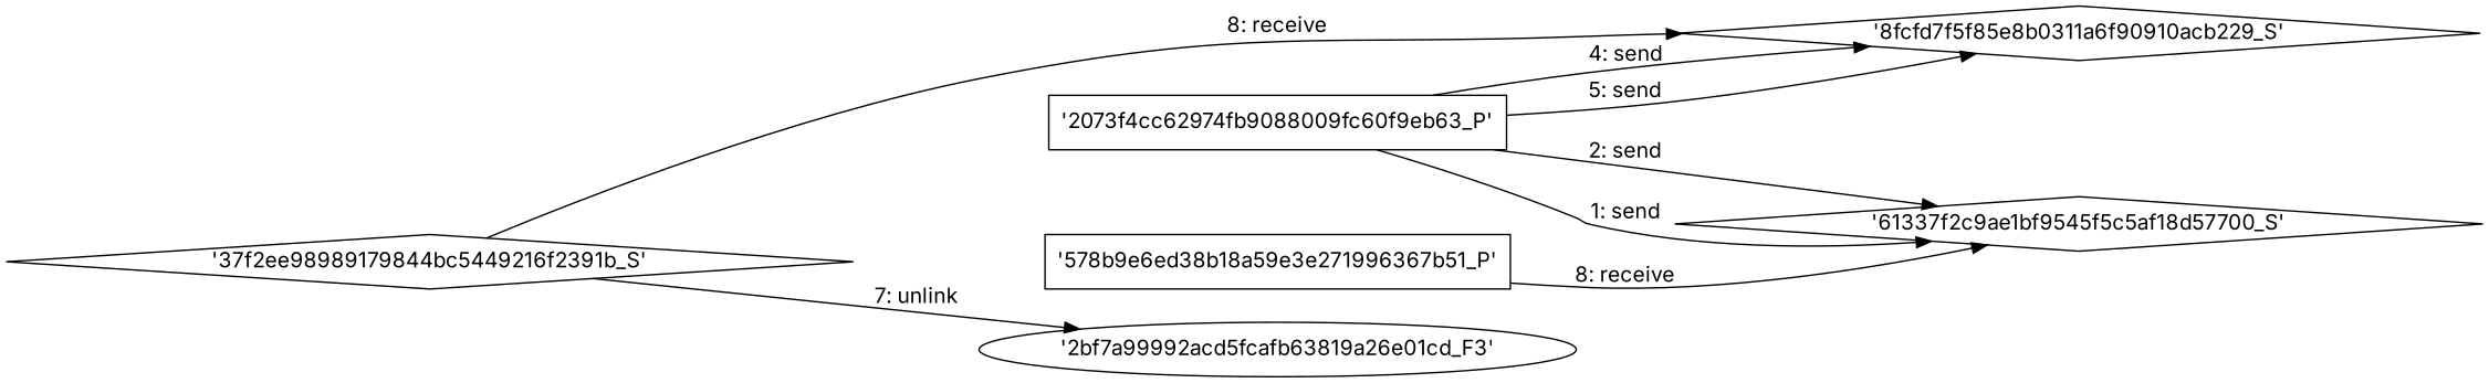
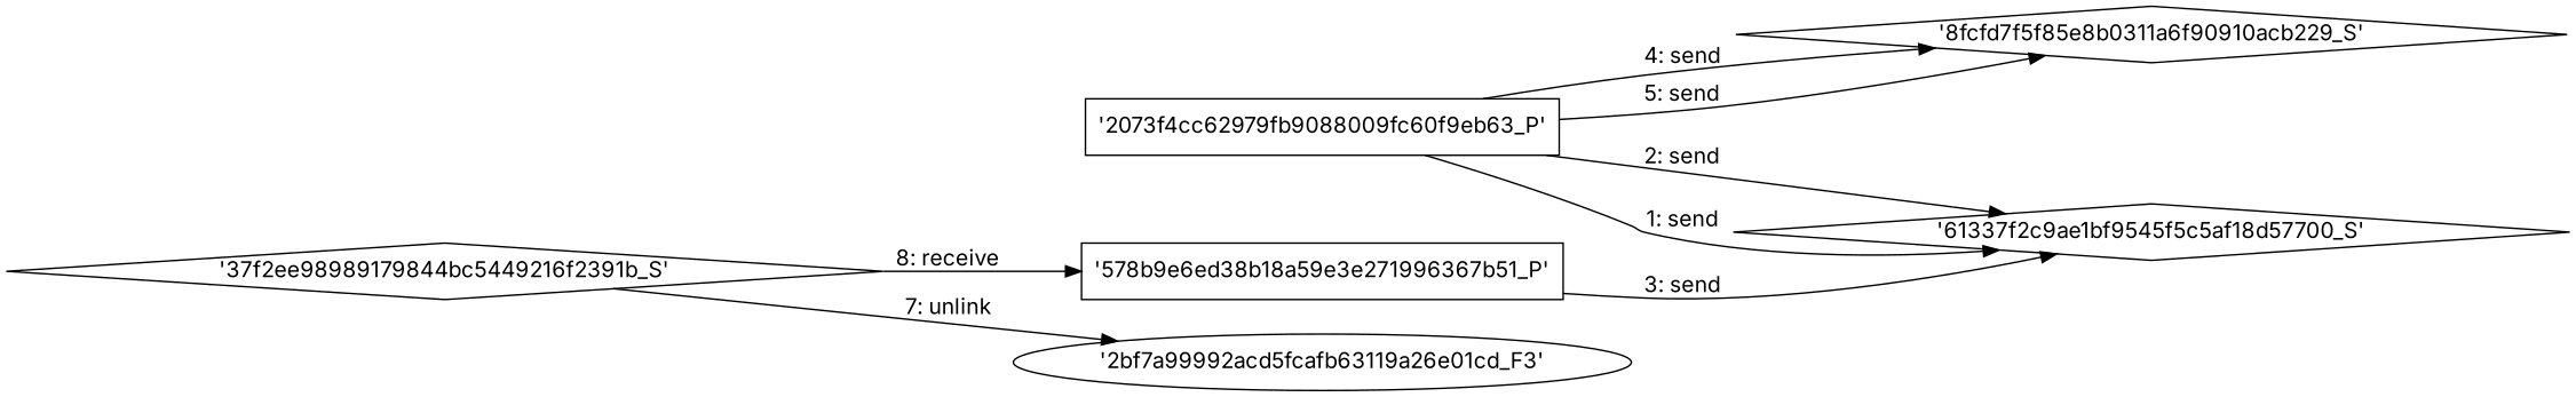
  digraph {
    engine=neato
    fixedsize=false
    fontname=Inter
    fontsize=10
    nodesep=0.3
    rankdir=LR
    ranksep=0
    splines=true
    node [fontname=Inter node_type=Socket shape=diamond]
    edge [fontname=Inter]
-   "'2073f4cc62974fb9088009fc60f9eb63_P'" [node_type=Process shape=box]
+   "'2073f4cc62974fb9088009fc60f9eb63_P'" [node_type=Process shape=box label="'2073f4cc62979fb9088009fc60f9eb63_P'"]
    "'61337f2c9ae1bf9545f5c5af18d57700_S'"
    "'8fcfd7f5f85e8b0311a6f90910acb229_S'"
    "'578b9e6ed38b18a59e3e271996367b51_P'" [node_type=Process shape=box]
-   "'2bf7a99992acd5fcafb63119a26e01cd_F3'" [node_type=file shape=ellipse label="'2bf7a99992acd5fcafb63819a26e01cd_F3'"]
+   "'2bf7a99992acd5fcafb63119a26e01cd_F3'" [node_type=file shape=ellipse]
    "'37f2ee98989179844bc5449216f2391b_S'"
    "'2073f4cc62974fb9088009fc60f9eb63_P'" -> "'61337f2c9ae1bf9545f5c5af18d57700_S'" [label="1: send"]
    "'2073f4cc62974fb9088009fc60f9eb63_P'" -> "'61337f2c9ae1bf9545f5c5af18d57700_S'" [label="2: send"]
    "'2073f4cc62974fb9088009fc60f9eb63_P'" -> "'8fcfd7f5f85e8b0311a6f90910acb229_S'" [label="4: send"]
    "'2073f4cc62974fb9088009fc60f9eb63_P'" -> "'8fcfd7f5f85e8b0311a6f90910acb229_S'" [label="5: send"]
-   "'578b9e6ed38b18a59e3e271996367b51_P'" -> "'61337f2c9ae1bf9545f5c5af18d57700_S'" [label="8: receive"]
-   "'37f2ee98989179844bc5449216f2391b_S'" -> "'8fcfd7f5f85e8b0311a6f90910acb229_S'" [label="8: receive"]
+   "'578b9e6ed38b18a59e3e271996367b51_P'" -> "'61337f2c9ae1bf9545f5c5af18d57700_S'" [label="3: send"]
+   "'37f2ee98989179844bc5449216f2391b_S'" -> "'578b9e6ed38b18a59e3e271996367b51_P'" [label="8: receive"]
    "'37f2ee98989179844bc5449216f2391b_S'" -> "'2bf7a99992acd5fcafb63119a26e01cd_F3'" [label="7: unlink"]
  }
